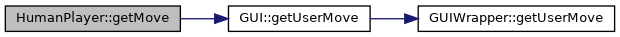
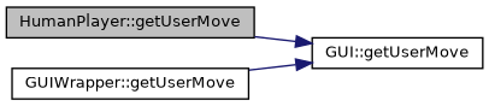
  digraph {
    rankdir=LR
    node [color=black fillcolor=white fontname=Helvetica fontsize=10 shape=record style=filled]
    edge [color=midnightblue fontname=Helvetica fontsize=10 labelfontname=Helvetica labelfontsize=10 style=solid]
-   n1 [fillcolor=grey75 fontcolor=black height=0.2 label="HumanPlayer::getMove" width=0.4]
+   n1 [fillcolor=grey75 fontcolor=black height=0.2 label="HumanPlayer::getUserMove" width=0.4]
    n2 [height=0.2 label="GUI::getUserMove" width=0.4]
    n3 [height=0.2 label="GUIWrapper::getUserMove" width=0.4]
    n1 -> n2
-   n2 -> n3
+   n3 -> n2
  }
